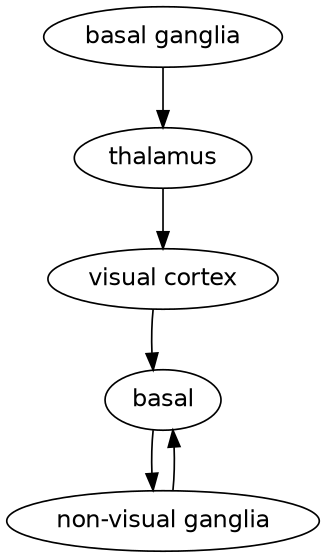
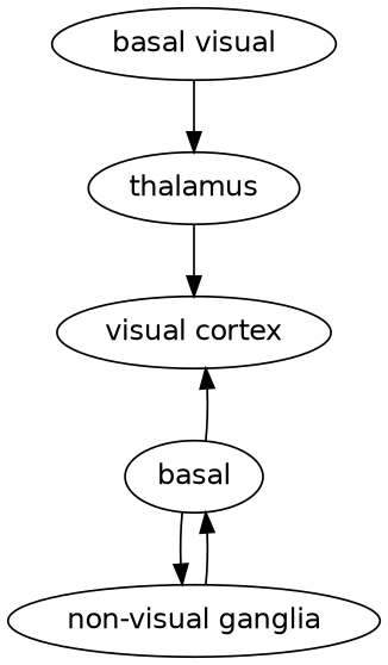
  strict digraph {
    fontname="DejaVu Sans"
    node [fontname="DejaVu Sans"]
    edge [fontname="DejaVu Sans"]
-   "basal ganglia"
+   "basal ganglia" [label="basal visual"]
    thalamus
    "visual cortex"
    n4 [label="non-visual ganglia"]
    n5 [label=basal]
    "basal ganglia" -> thalamus [weight=-2.252213320547414]
    thalamus -> "visual cortex" [weight=-3.483913307487452]
-   "visual cortex" -> n5 [weight=-2.3889292765882795]
+   n5 -> "visual cortex" [weight=-2.3889292765882795]
    n4 -> n5 [weight=-2.3599259575120444]
    n5 -> n4 [weight=-2.5088931107629815]
  }
